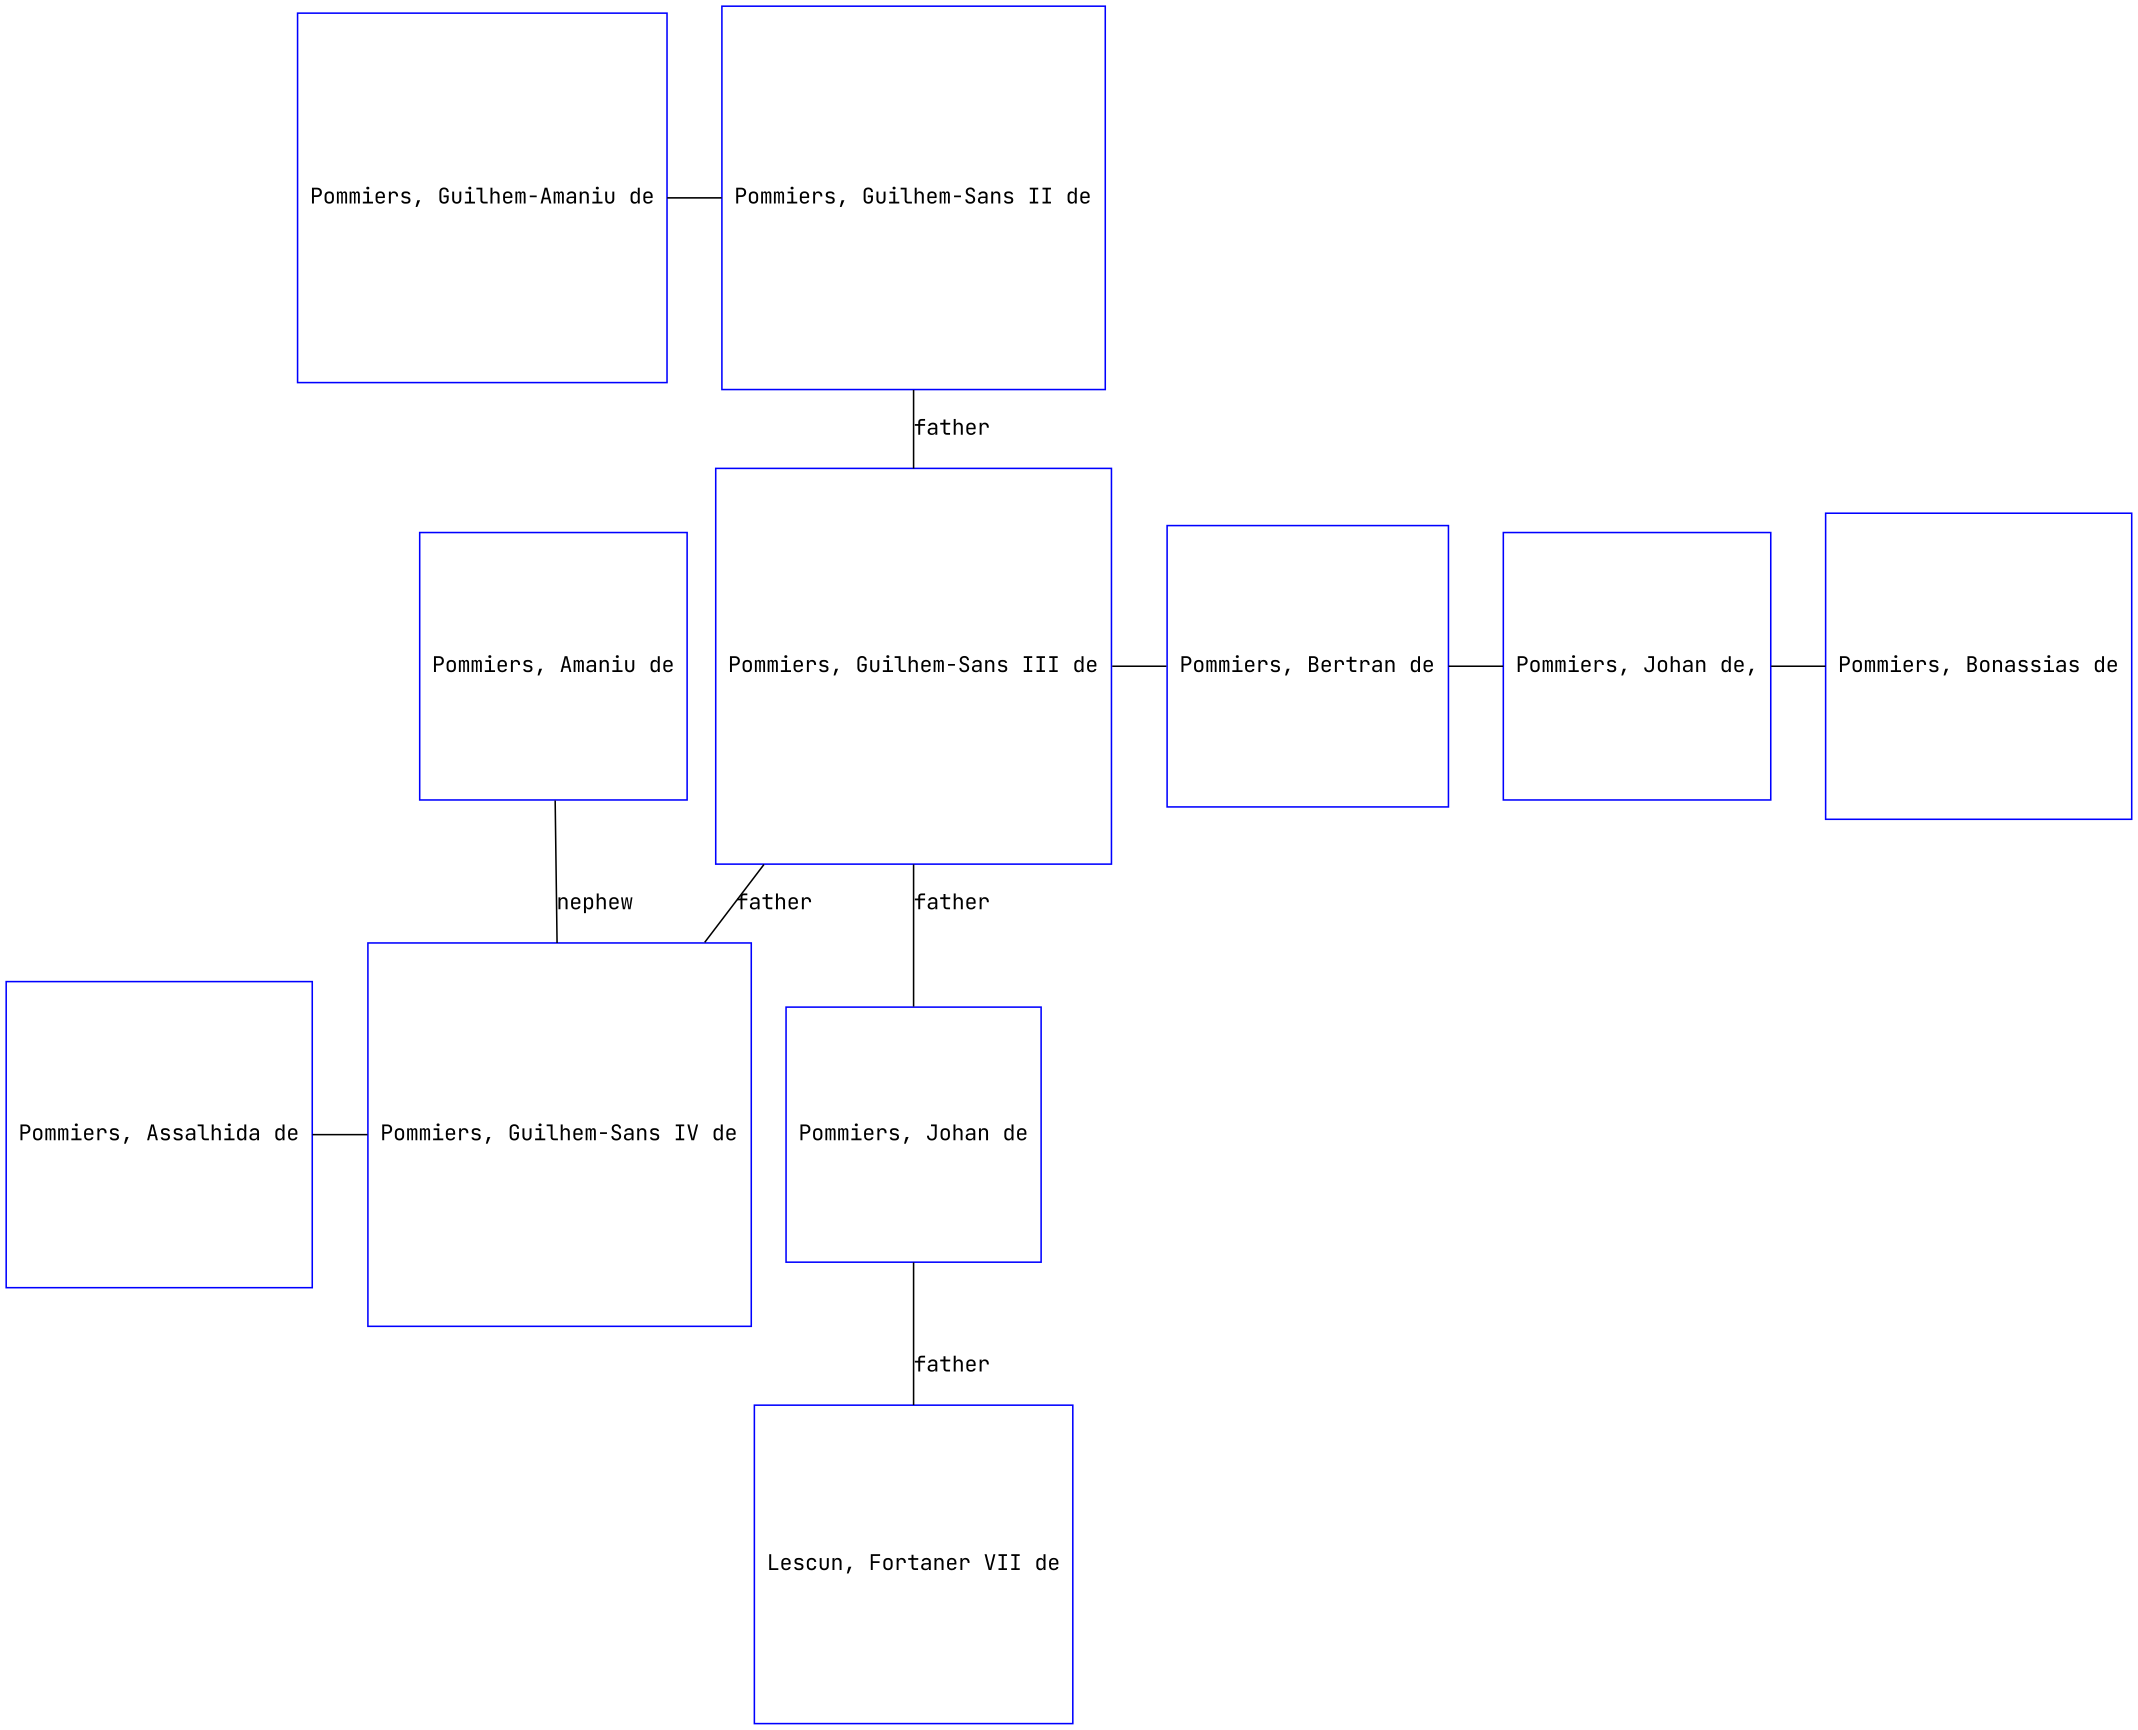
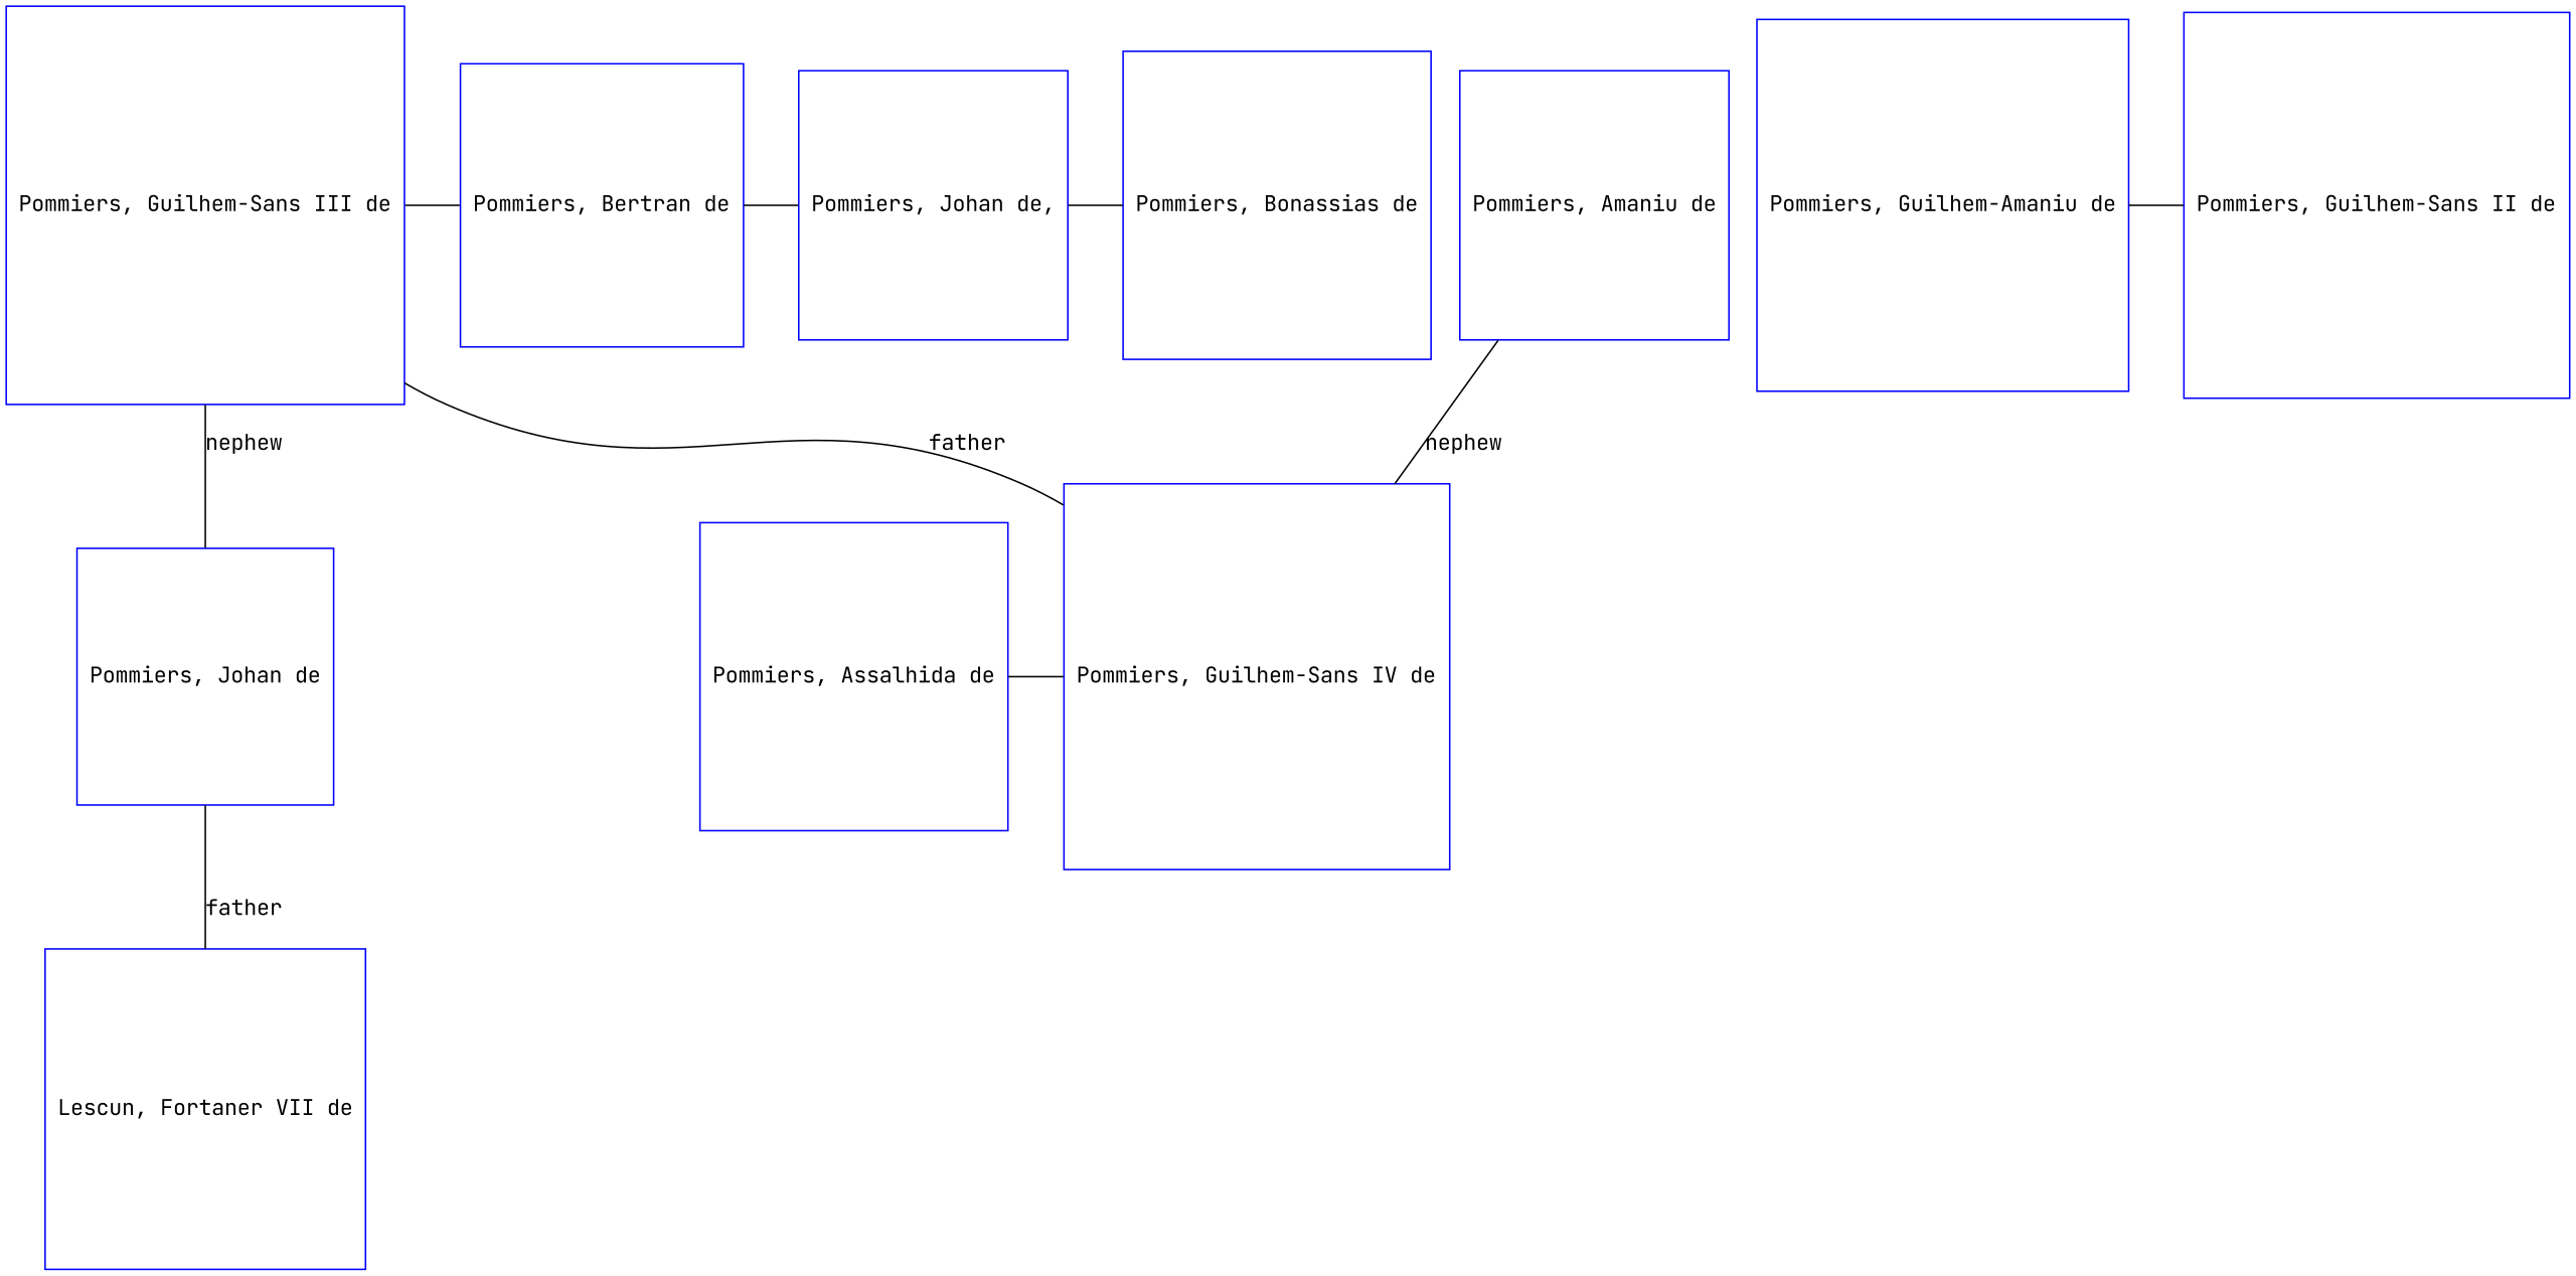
  digraph {
    fontname="JetBrains Mono"
    node [color=blue fontname="JetBrains Mono" regular=1 shape=box]
    edge [dir=none fontname="JetBrains Mono"]
    n1 [label="Pommiers, Guilhem-Sans III de"]
    n2 [label="Pommiers, Bertran de"]
    n3 [label="Pommiers, Johan de,"]
    n4 [label="Pommiers, Bonassias de"]
    n5 [label="Pommiers, Amaniu de"]
    n6 [label="Pommiers, Assalhida de"]
    n7 [label="Pommiers, Guilhem-Sans IV de"]
    n8 [label="Pommiers, Guilhem-Sans II de"]
    n9 [label="Pommiers, Guilhem-Amaniu de"]
    n10 [label="Pommiers, Johan de"]
    n11 [label="Lescun, Fortaner VII de"]
    subgraph sub_1 {
      rank=same
      n1
      n2
      n3
      n4
    }
    subgraph sub_2 {
      rank=same
      n5
    }
    subgraph sub_3 {
      rank=same
      n6
      n7
    }
    subgraph sub_4 {
      rank=same
      n8
      n9
    }
    n1 -> n2
    n1 -> n7 [arrowsize=0.0 label=father]
-   n1 -> n10 [arrowsize=0.0 label=father]
+   n1 -> n10 [arrowsize=0.0 label=nephew]
    n2 -> n3
    n3 -> n4
    n5 -> n7 [arrowsize=0.0 label=nephew]
    n6 -> n7
-   n8 -> n1 [arrowsize=0.0 label=father]
    n9 -> n8
    n10 -> n11 [arrowsize=0.0 label=father]
  }
